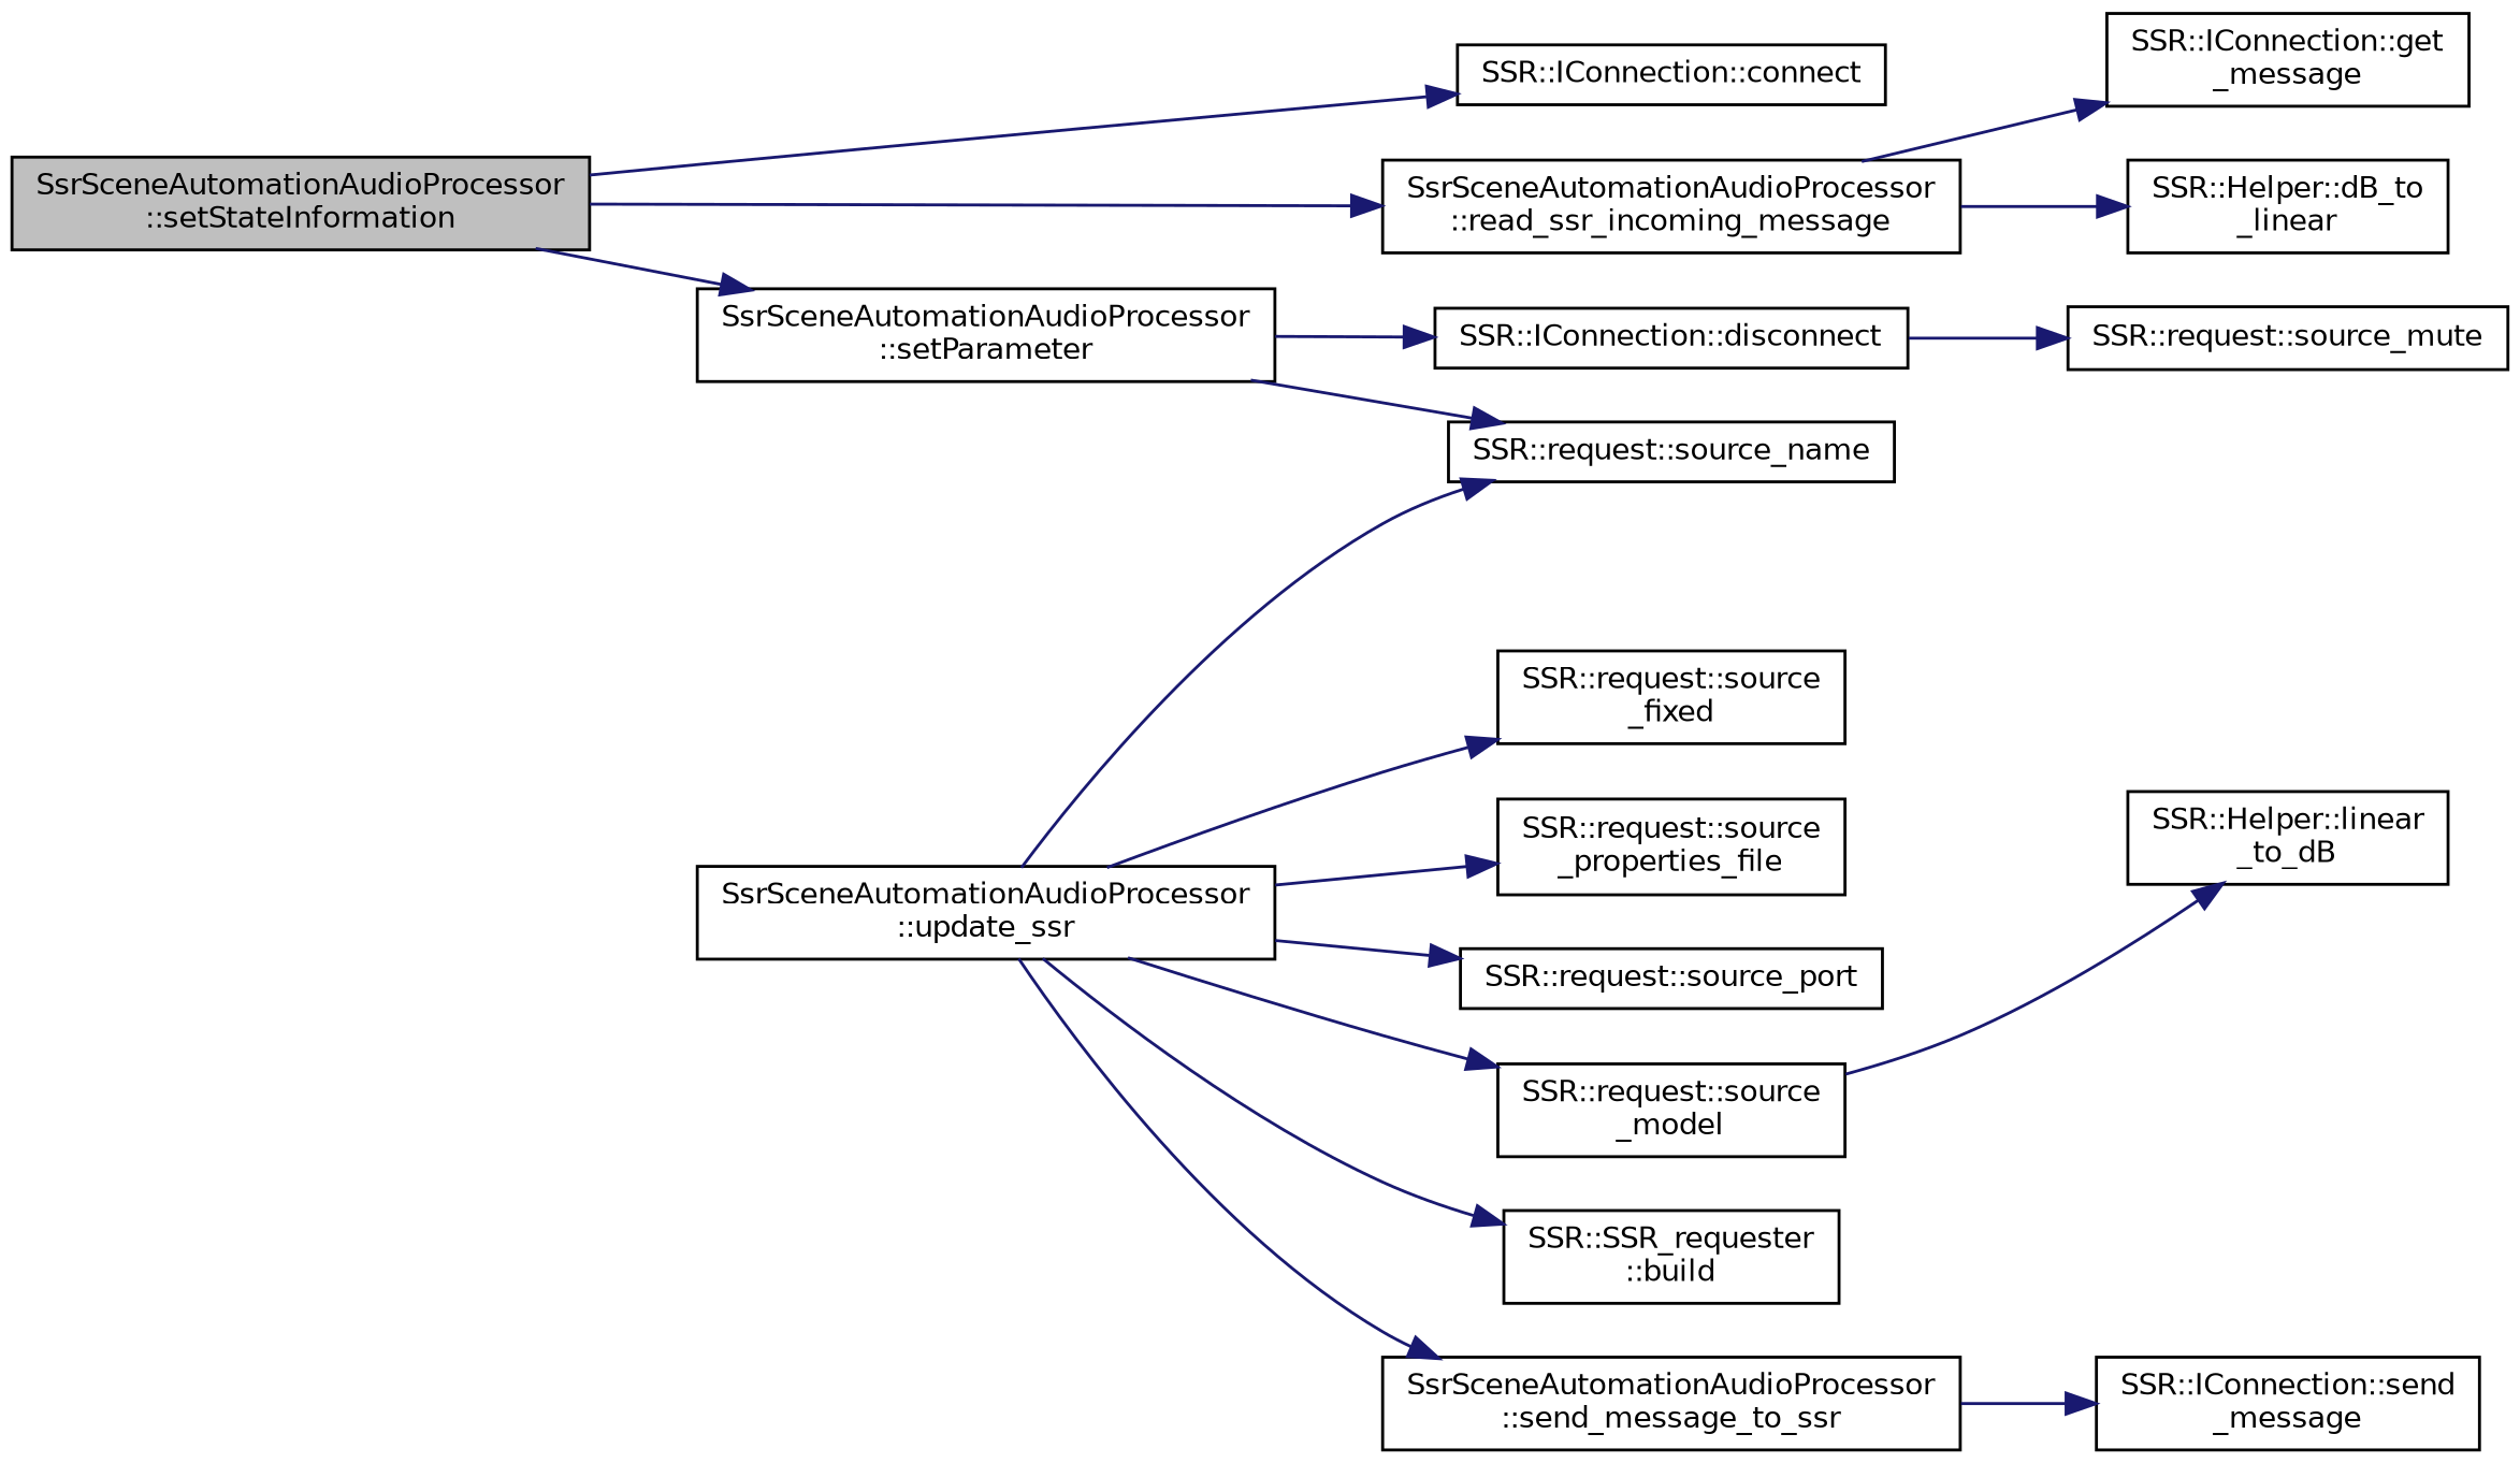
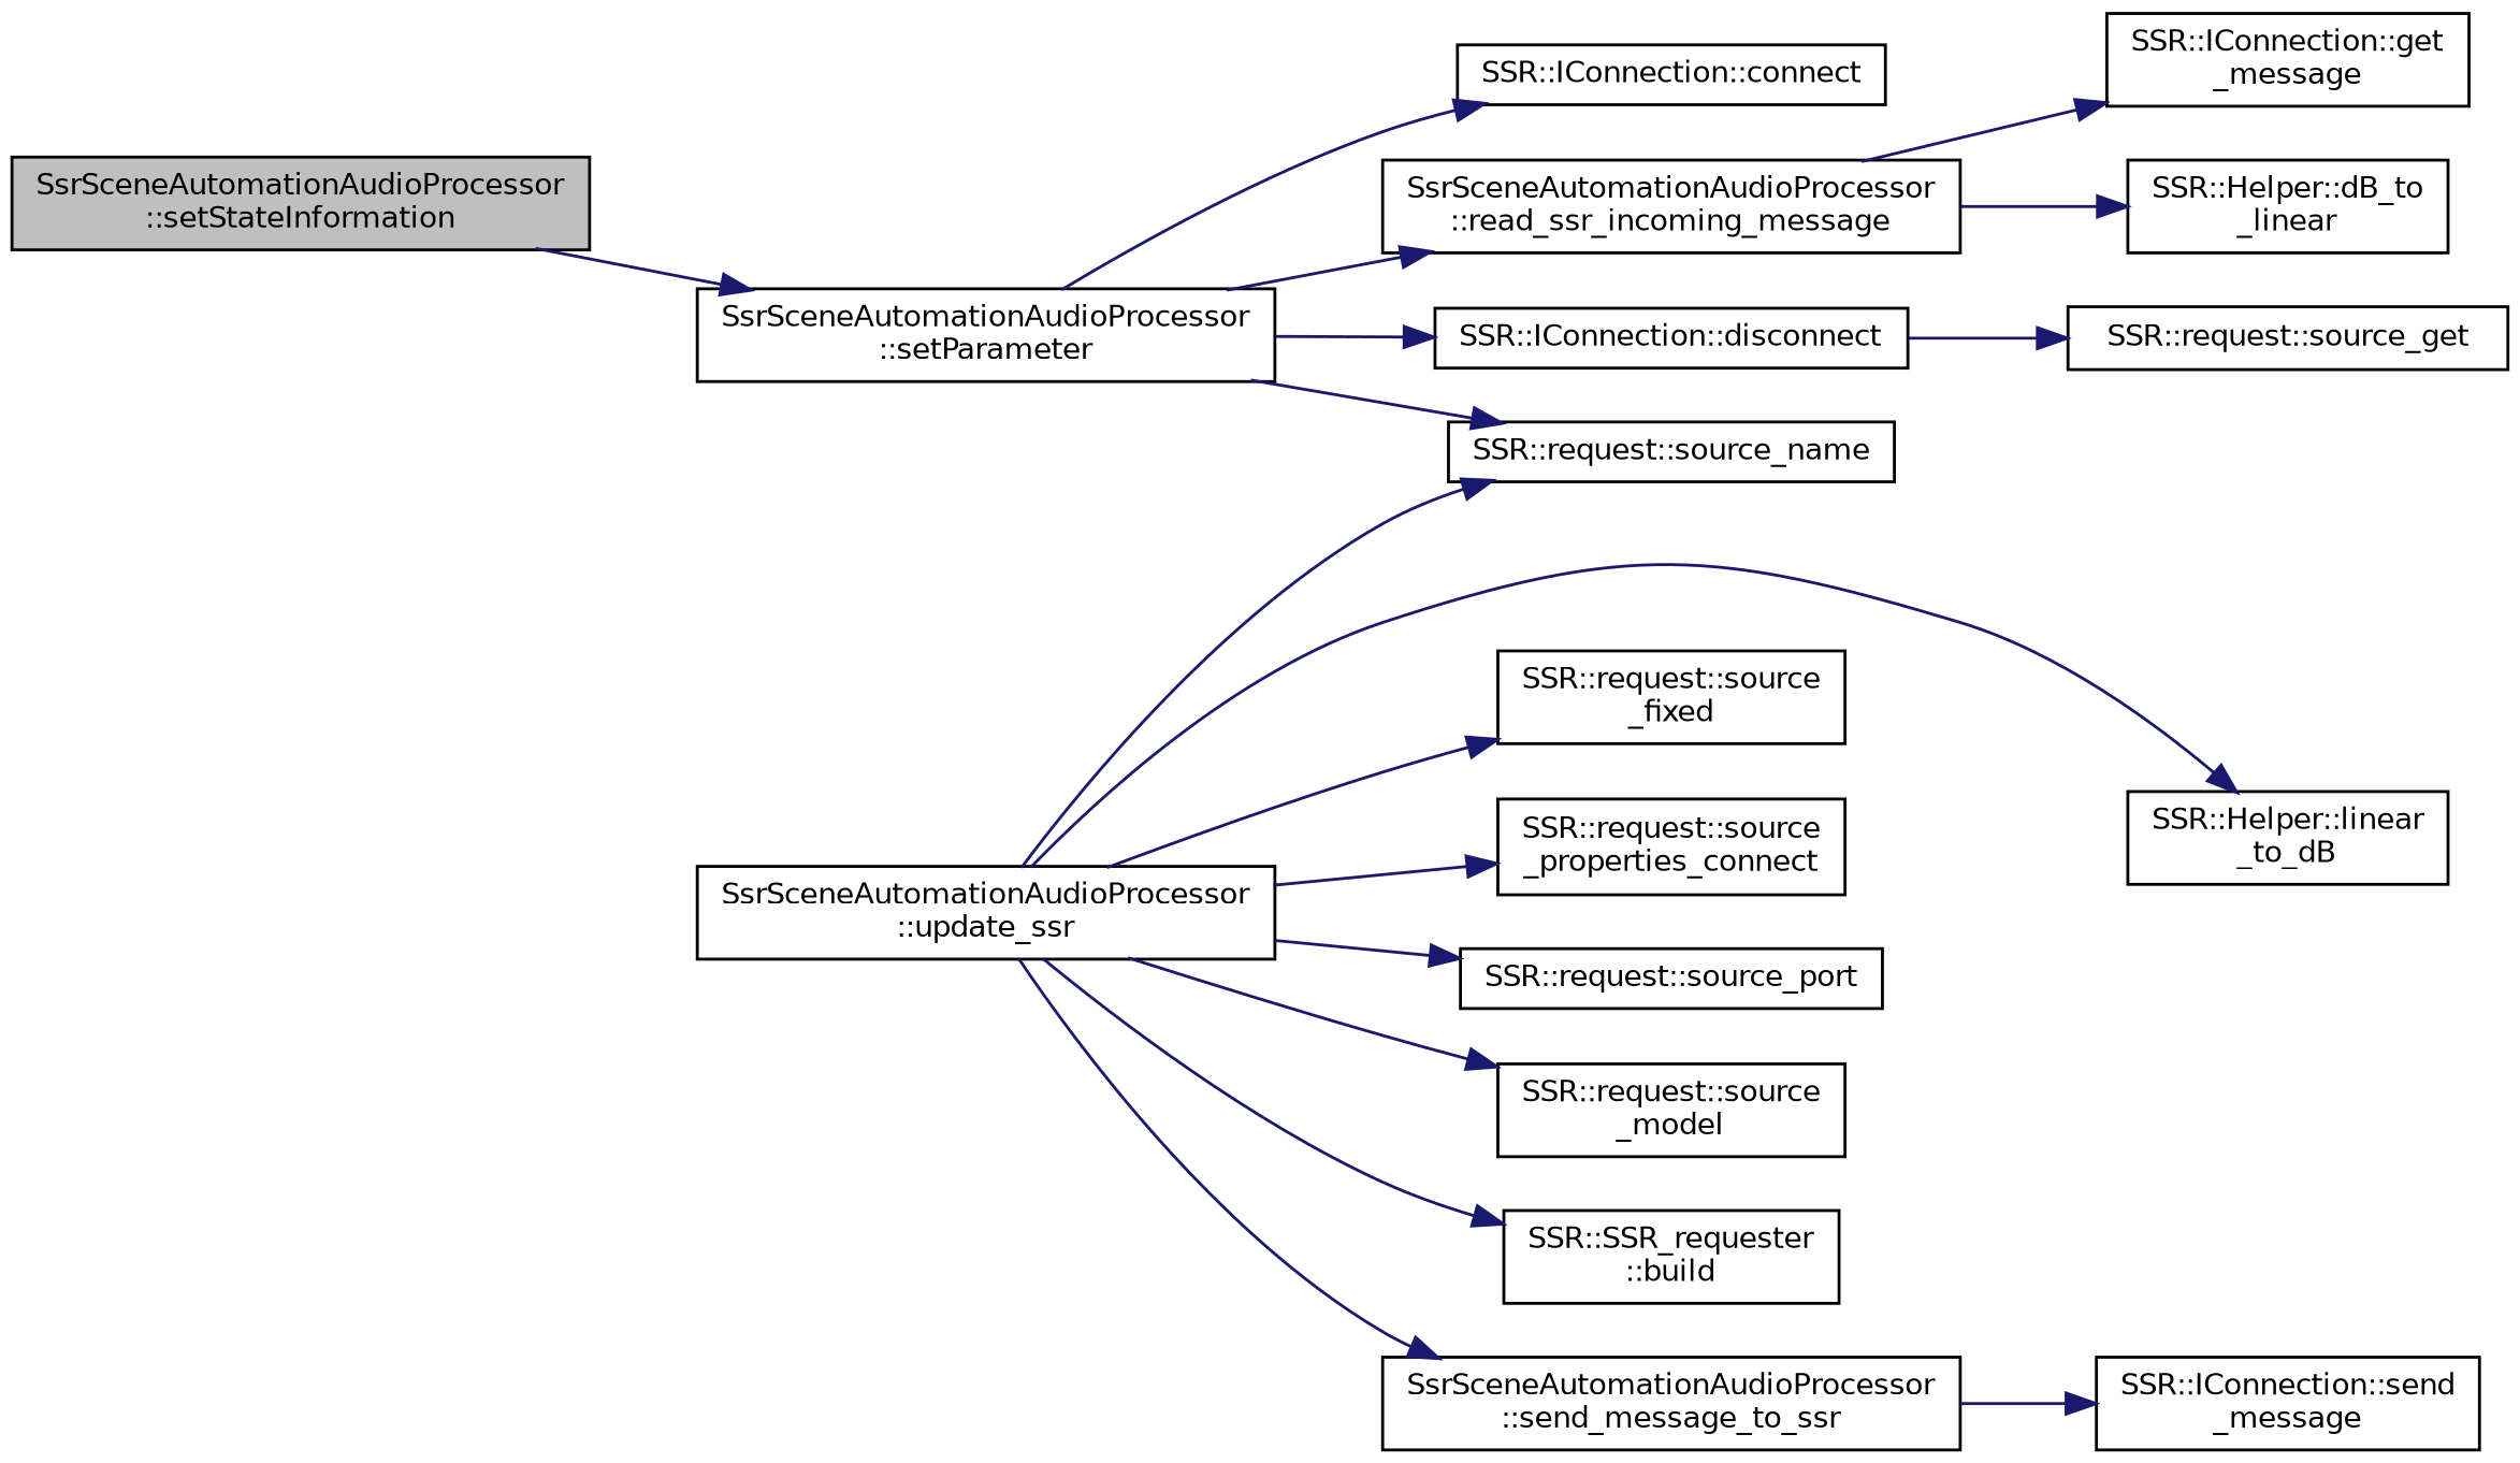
  digraph {
    rankdir=LR
    node [color=black fillcolor=white fontname=Helvetica fontsize=10 shape=record style=filled]
    edge [color=midnightblue fontname=Helvetica fontsize=10 labelfontname=Helvetica labelfontsize=10 style=solid]
    n1 [fillcolor=grey75 fontcolor=black height=0.2 label="SsrSceneAutomationAudioProcessor\l::setStateInformation" width=0.4]
    n2 [height=0.2 label="SsrSceneAutomationAudioProcessor\l::setParameter" width=0.4]
    n3 [height=0.2 label="SSR::IConnection::disconnect" width=0.4]
    n4 [height=0.2 label="SSR::IConnection::connect" width=0.4]
    n5 [height=0.2 label="SsrSceneAutomationAudioProcessor\l::read_ssr_incoming_message" width=0.4]
    n6 [height=0.2 label="SSR::request::source_name" width=0.4]
    n7 [height=0.2 label="SsrSceneAutomationAudioProcessor\l::update_ssr" width=0.4]
    n8 [height=0.2 label="SSR::SSR_requester\l::build" width=0.4]
    n9 [height=0.2 label="SSR::Helper::linear\l_to_dB" width=0.4]
    n10 [height=0.2 label="SSR::request::source\l_fixed" width=0.4]
    n11 [height=0.2 label="SSR::request::source\l_model" width=0.4]
-   n12 [height=0.2 label="SSR::request::source\l_properties_file" width=0.4]
+   n12 [height=0.2 label="SSR::request::source\l_properties_connect" width=0.4]
    n13 [height=0.2 label="SSR::request::source_port" width=0.4]
    n14 [height=0.2 label="SsrSceneAutomationAudioProcessor\l::send_message_to_ssr" width=0.4]
-   n15 [height=0.2 label="SSR::request::source_mute" width=0.4]
+   n15 [height=0.2 label="SSR::request::source_get" width=0.4]
    n16 [height=0.2 label="SSR::IConnection::get\l_message" width=0.4]
    n17 [height=0.2 label="SSR::Helper::dB_to\l_linear" width=0.4]
    n18 [height=0.2 label="SSR::IConnection::send\l_message" width=0.4]
    n1 -> n2
    n2 -> n3
-   n1 -> n4
-   n1 -> n5
+   n2 -> n4
+   n2 -> n5
    n2 -> n6
    n3 -> n15
    n5 -> n16
    n5 -> n17
    n7 -> n6
    n7 -> n8
-   n11 -> n9
+   n7 -> n9
    n7 -> n10
    n7 -> n11
    n7 -> n12
    n7 -> n13
    n7 -> n14
    n14 -> n18
  }
